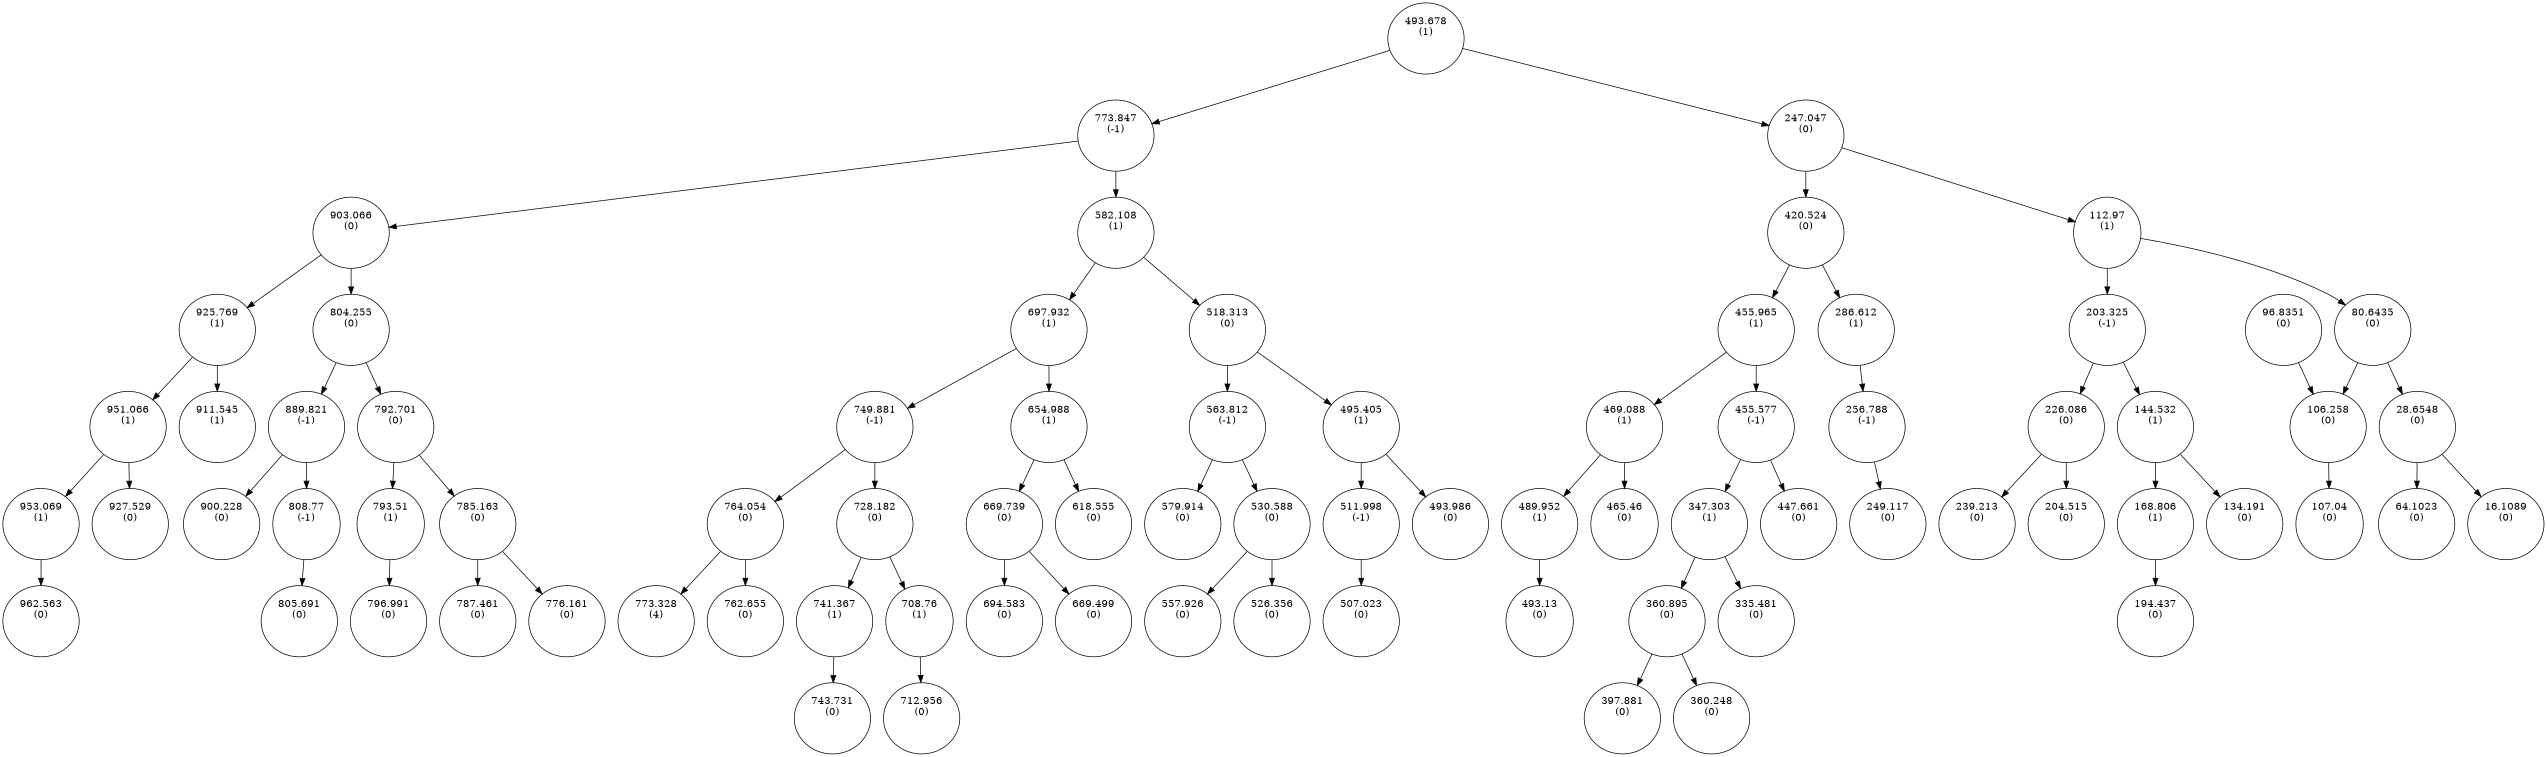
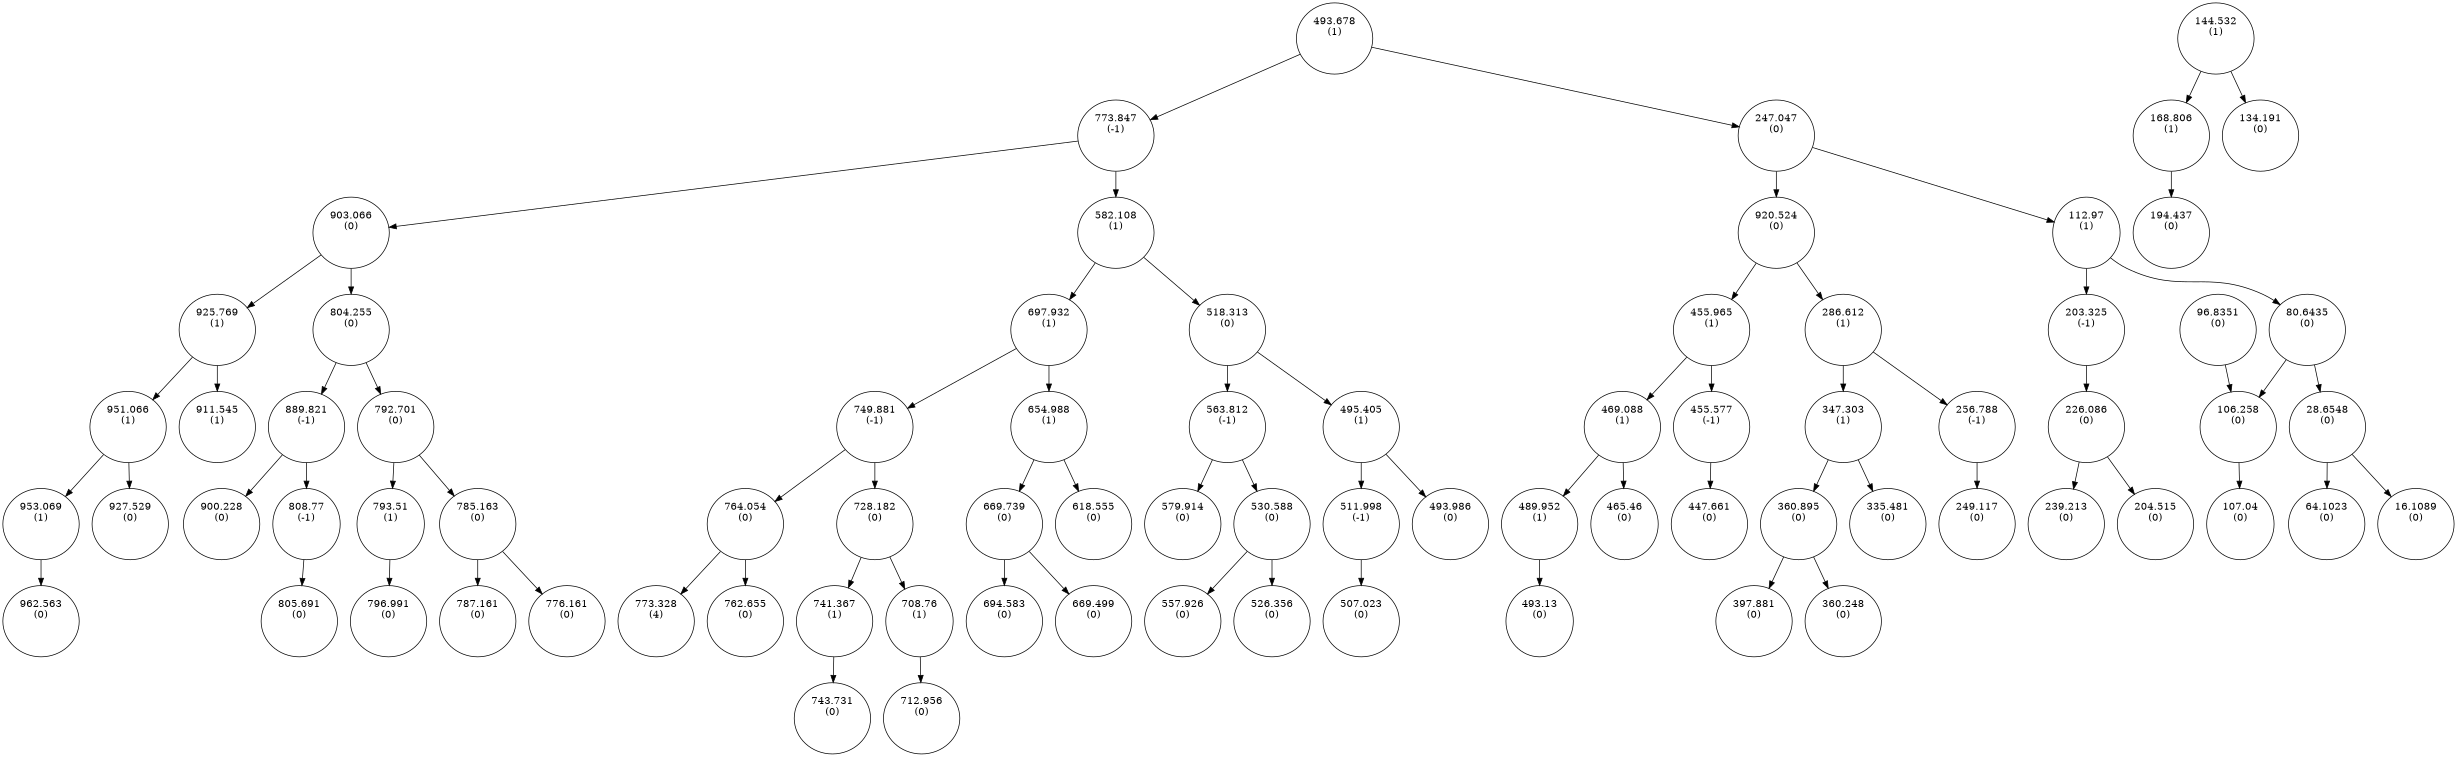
  digraph {
    n1 [label="493.678\n(1)\n\n\n"]
    n2 [label="773.847\n(-1)\n\n\n"]
    n3 [label="247.047\n(0)\n\n\n"]
    n4 [label="903.066\n(0)\n\n\n"]
    n5 [label="582.108\n(1)\n\n\n"]
-   n6 [label="420.524\n(0)\n\n\n"]
+   n6 [label="920.524\n(0)\n\n\n"]
    n7 [label="112.97\n(1)\n\n\n"]
    n8 [label="925.769\n(1)\n\n\n"]
    n9 [label="804.255\n(0)\n\n\n"]
    n10 [label="697.932\n(1)\n\n\n"]
    n11 [label="518.313\n(0)\n\n\n"]
    n12 [label="951.066\n(1)\n\n\n"]
    n13 [label="911.545\n(1)\n\n\n"]
    n14 [label="889.821\n(-1)\n\n\n"]
    n15 [label="792.701\n(0)\n\n\n"]
    n16 [label="953.069\n(1)\n\n\n"]
    n17 [label="927.529\n(0)\n\n\n"]
    n18 [label="962.563\n(0)\n\n\n"]
    n19 [label="900.228\n(0)\n\n\n"]
    n20 [label="808.77\n(-1)\n\n\n"]
    n21 [label="793.51\n(1)\n\n\n"]
    n22 [label="785.163\n(0)\n\n\n"]
    n23 [label="805.691\n(0)\n\n\n"]
    n24 [label="796.991\n(0)\n\n\n"]
-   n25 [label="787.461\n(0)\n\n\n"]
+   n25 [label="787.161\n(0)\n\n\n"]
    n26 [label="776.161\n(0)\n\n\n"]
    n27 [label="749.881\n(-1)\n\n\n"]
    n28 [label="654.988\n(1)\n\n\n"]
    n29 [label="563.812\n(-1)\n\n\n"]
    n30 [label="495.405\n(1)\n\n\n"]
    n31 [label="764.054\n(0)\n\n\n"]
    n32 [label="728.182\n(0)\n\n\n"]
    n33 [label="669.739\n(0)\n\n\n"]
    n34 [label="618.555\n(0)\n\n\n"]
    n35 [label="773.328\n(4)\n\n\n"]
    n36 [label="762.655\n(0)\n\n\n"]
    n37 [label="741.367\n(1)\n\n\n"]
    n38 [label="708.76\n(1)\n\n\n"]
    n39 [label="743.731\n(0)\n\n\n"]
    n40 [label="712.956\n(0)\n\n\n"]
    n41 [label="694.583\n(0)\n\n\n"]
    n42 [label="669.499\n(0)\n\n\n"]
    n43 [label="579.914\n(0)\n\n\n"]
    n44 [label="530.588\n(0)\n\n\n"]
    n45 [label="511.998\n(-1)\n\n\n"]
    n46 [label="493.986\n(0)\n\n\n"]
    n47 [label="557.926\n(0)\n\n\n"]
    n48 [label="526.356\n(0)\n\n\n"]
    n49 [label="507.023\n(0)\n\n\n"]
    n50 [label="455.965\n(1)\n\n\n"]
    n51 [label="286.612\n(1)\n\n\n"]
    n52 [label="203.325\n(-1)\n\n\n"]
    n53 [label="80.6435\n(0)\n\n\n"]
    n54 [label="469.088\n(1)\n\n\n"]
    n55 [label="455.577\n(-1)\n\n\n"]
    n56 [label="347.303\n(1)\n\n\n"]
    n57 [label="256.788\n(-1)\n\n\n"]
    n58 [label="489.952\n(1)\n\n\n"]
    n59 [label="465.46\n(0)\n\n\n"]
    n60 [label="447.661\n(0)\n\n\n"]
    n61 [label="493.13\n(0)\n\n\n"]
    n62 [label="360.895\n(0)\n\n\n"]
    n63 [label="335.481\n(0)\n\n\n"]
    n64 [label="249.117\n(0)\n\n\n"]
    n65 [label="397.881\n(0)\n\n\n"]
    n66 [label="360.248\n(0)\n\n\n"]
    n67 [label="226.086\n(0)\n\n\n"]
    n68 [label="144.532\n(1)\n\n\n"]
    n69 [label="106.258\n(0)\n\n\n"]
    n70 [label="28.6548\n(0)\n\n\n"]
    n71 [label="239.213\n(0)\n\n\n"]
    n72 [label="204.515\n(0)\n\n\n"]
    n73 [label="168.806\n(1)\n\n\n"]
    n74 [label="134.191\n(0)\n\n\n"]
    n75 [label="194.437\n(0)\n\n\n"]
    n76 [label="107.04\n(0)\n\n\n"]
    n77 [label="64.1023\n(0)\n\n\n"]
    n78 [label="16.1089\n(0)\n\n\n"]
    n79 [label="96.8351\n(0)\n\n\n"]
    n1 -> n2
    n1 -> n3
    n2 -> n4
    n2 -> n5
    n3 -> n6
    n3 -> n7
    n4 -> n8
    n4 -> n9
    n5 -> n10
    n5 -> n11
    n6 -> n50
    n6 -> n51
    n7 -> n52
    n7 -> n53
    n8 -> n12
    n8 -> n13
    n9 -> n14
    n9 -> n15
    n10 -> n27
    n10 -> n28
    n11 -> n29
    n11 -> n30
    n12 -> n16
    n12 -> n17
    n14 -> n19
    n14 -> n20
    n15 -> n21
    n15 -> n22
    n16 -> n18
    n20 -> n23
    n21 -> n24
    n22 -> n25
    n22 -> n26
    n27 -> n31
    n27 -> n32
    n28 -> n33
    n28 -> n34
    n29 -> n43
    n29 -> n44
    n30 -> n45
    n30 -> n46
    n31 -> n35
    n31 -> n36
    n32 -> n37
    n32 -> n38
    n33 -> n41
    n33 -> n42
    n37 -> n39
    n38 -> n40
    n44 -> n47
    n44 -> n48
    n45 -> n49
    n50 -> n54
    n50 -> n55
-   n55 -> n56
+   n51 -> n56
    n51 -> n57
    n52 -> n67
-   n52 -> n68
    n53 -> n69
    n53 -> n70
    n54 -> n58
    n54 -> n59
    n55 -> n60
    n56 -> n62
    n56 -> n63
    n57 -> n64
    n58 -> n61
    n62 -> n65
    n62 -> n66
    n67 -> n71
    n67 -> n72
    n68 -> n73
    n68 -> n74
    n69 -> n76
    n70 -> n77
    n70 -> n78
    n73 -> n75
    n79 -> n69
  }
